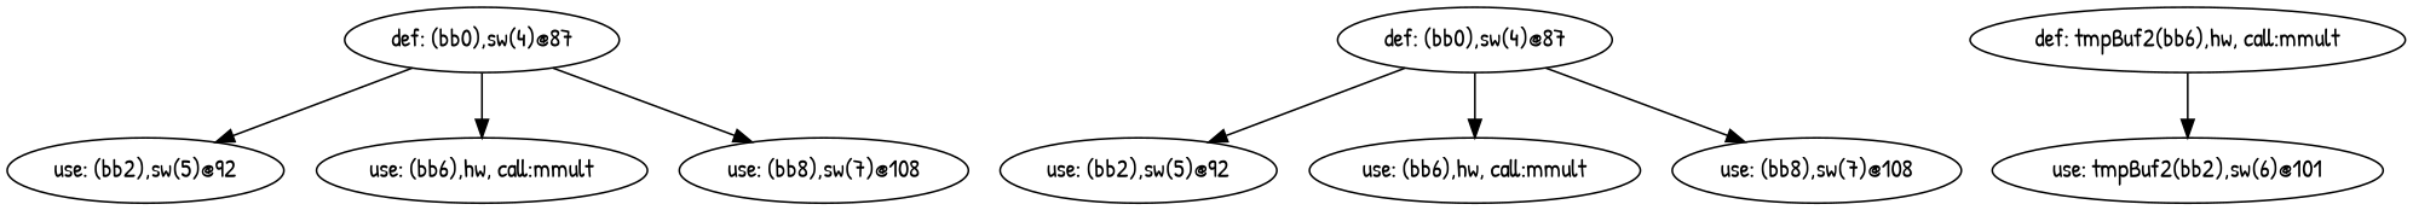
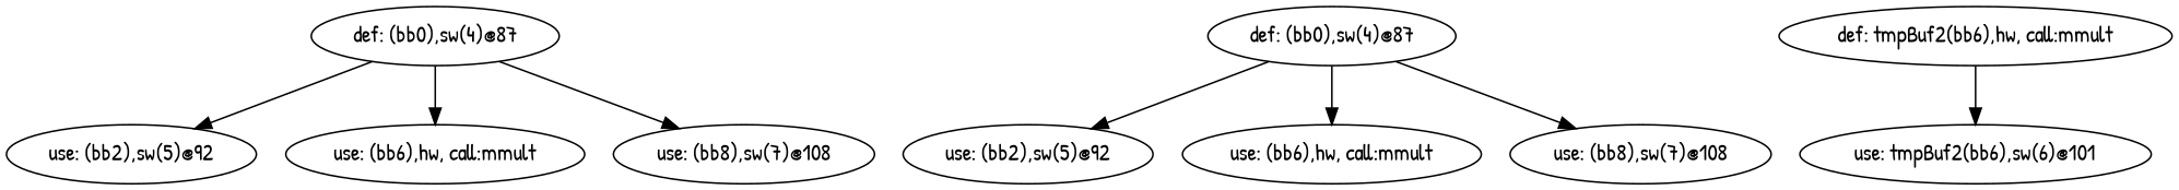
  digraph {
    fontname="Patrick Hand"
    node [fontname="Patrick Hand"]
    edge [fontname="Patrick Hand"]
    n1 [label="def: (bb0),sw(4)@87"]
    n2 [label="use: (bb2),sw(5)@92"]
    n3 [label="use: (bb6),hw, call:mmult"]
    n4 [label="use: (bb8),sw(7)@108"]
    n5 [label="def: (bb0),sw(4)@87"]
    n6 [label="use: (bb2),sw(5)@92"]
    n7 [label="use: (bb6),hw, call:mmult"]
    n8 [label="use: (bb8),sw(7)@108"]
    n9 [label="def: tmpBuf2(bb6),hw, call:mmult"]
-   n10 [label="use: tmpBuf2(bb2),sw(6)@101"]
+   n10 [label="use: tmpBuf2(bb6),sw(6)@101"]
    n1 -> n2
    n1 -> n3
    n1 -> n4
    n5 -> n6
    n5 -> n7
    n5 -> n8
    n9 -> n10
  }
